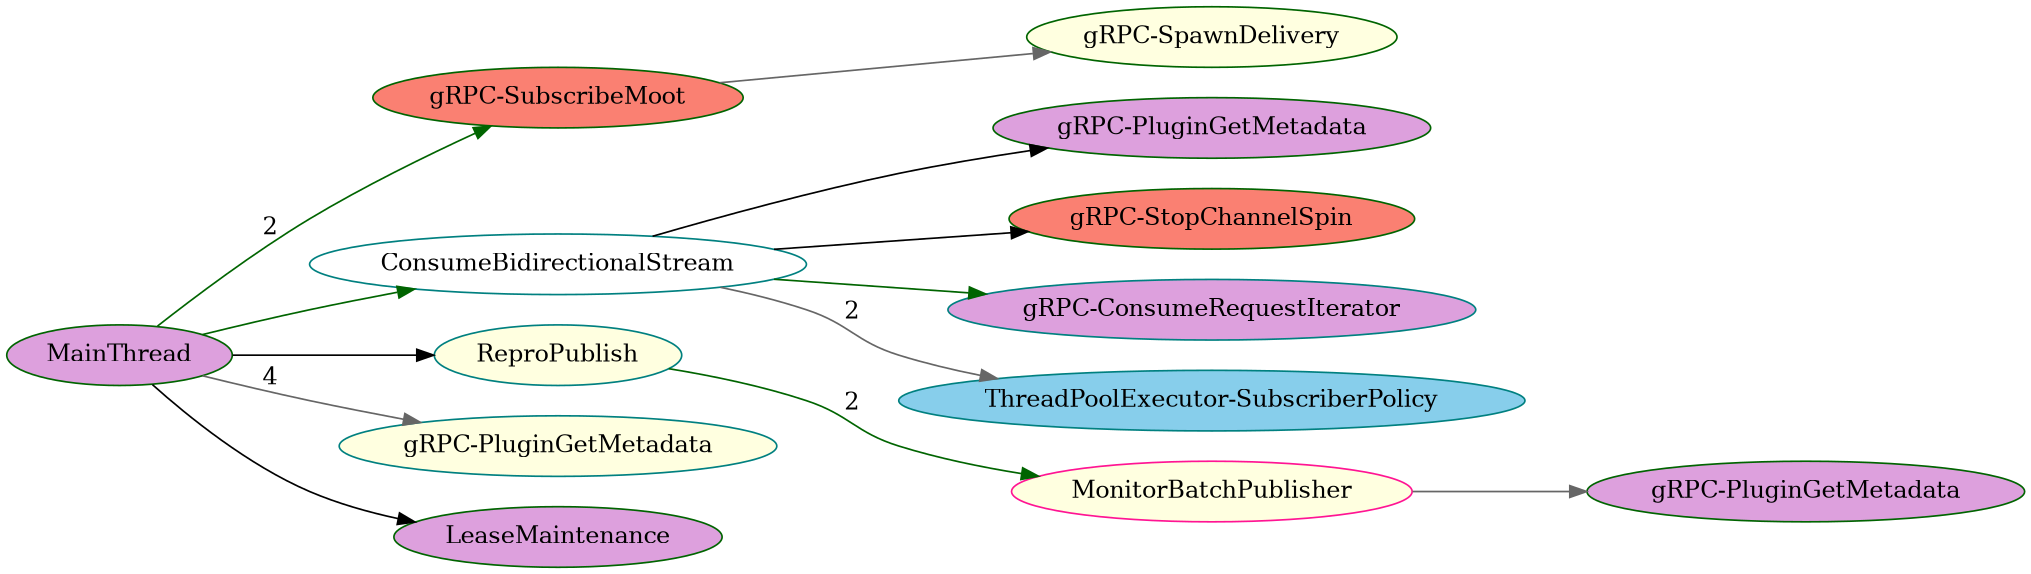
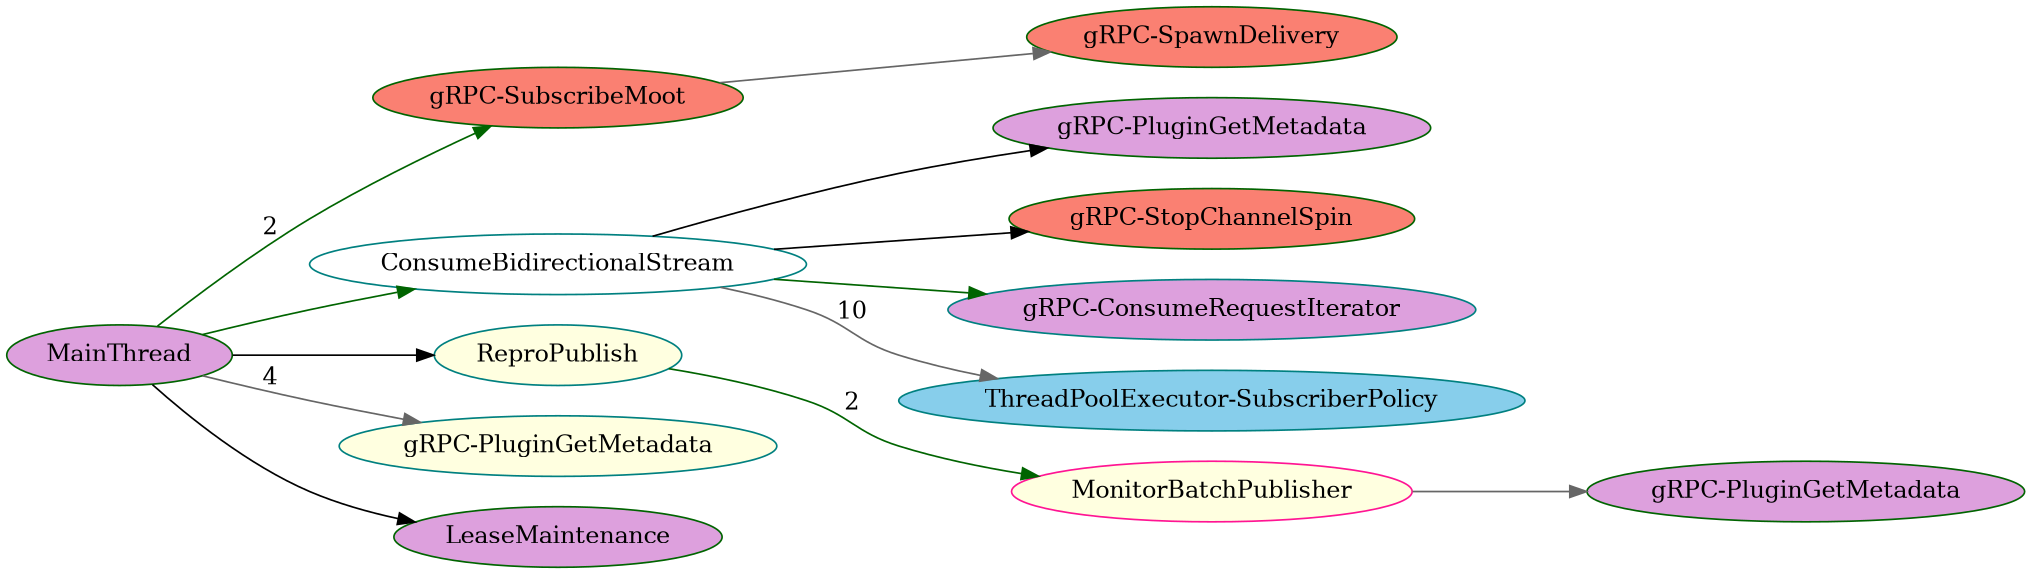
  digraph {
    rankdir=LR
    node [color=darkgreen fillcolor=plum style=filled]
    edge [color=gray40]
    n1 [fillcolor=salmon label="gRPC-SubscribeMoot"]
-   n2 [fillcolor=lightyellow label="gRPC-SpawnDelivery"]
+   n2 [fillcolor=salmon label="gRPC-SpawnDelivery"]
    n3 [color=teal fillcolor=white label=ConsumeBidirectionalStream]
    n4 [label="gRPC-PluginGetMetadata"]
    n5 [fillcolor=salmon label="gRPC-StopChannelSpin"]
    n6 [color=teal label="gRPC-ConsumeRequestIterator"]
    "ThreadPoolExecutor-SubscriberPolicy" [color=teal fillcolor=skyblue]
    n8 [color=deeppink fillcolor=lightyellow label=MonitorBatchPublisher]
    n9 [label="gRPC-PluginGetMetadata"]
    n10 [color=teal fillcolor=lightyellow label=ReproPublish]
    MainThread
    n12 [color=teal fillcolor=lightyellow label="gRPC-PluginGetMetadata"]
    n13 [label=LeaseMaintenance]
    n1 -> n2
    n3 -> n4 [color=black]
    n3 -> n5 [color=black]
    n3 -> n6 [color=darkgreen]
-   n3 -> "ThreadPoolExecutor-SubscriberPolicy" [label=2]
+   n3 -> "ThreadPoolExecutor-SubscriberPolicy" [label=10]
    n8 -> n9
    n10 -> n8 [color=darkgreen label=2]
    MainThread -> n1 [color=darkgreen label=2]
    MainThread -> n3 [color=darkgreen]
    MainThread -> n10 [color=black]
    MainThread -> n12 [label=4]
    MainThread -> n13 [color=black]
  }
